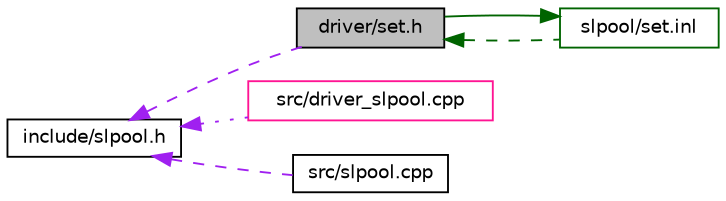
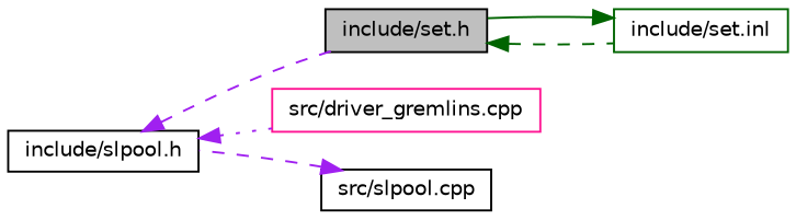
  digraph {
    rankdir=LR
    node [color=black fillcolor=white fontname=Helvetica fontsize=10 shape=record style=filled]
    edge [color=purple dir=back fontname=Helvetica fontsize=10 labelfontname=Helvetica labelfontsize=10 style=dashed]
-   n1 [fillcolor=grey75 fontcolor=black height=0.2 label="driver/set.h" width=0.4]
-   n2 [color=darkgreen height=0.2 label="slpool/set.inl" width=0.4]
+   n1 [fillcolor=grey75 fontcolor=black height=0.2 label="include/set.h" width=0.4]
+   n2 [color=darkgreen height=0.2 label="include/set.inl" width=0.4]
    n3 [height=0.2 label="include/slpool.h" width=0.4]
-   n4 [color=deeppink height=0.2 label="src/driver_slpool.cpp" width=0.4]
+   n4 [color=deeppink height=0.2 label="src/driver_gremlins.cpp" width=0.4]
    n5 [height=0.2 label="src/slpool.cpp" width=0.4]
    n1 -> n2 [color=darkgreen]
    n2 -> n1 [color=darkgreen style=solid]
    n3 -> n1
    n3 -> n4 [style=dotted]
-   n3 -> n5
+   n5 -> n3
  }
